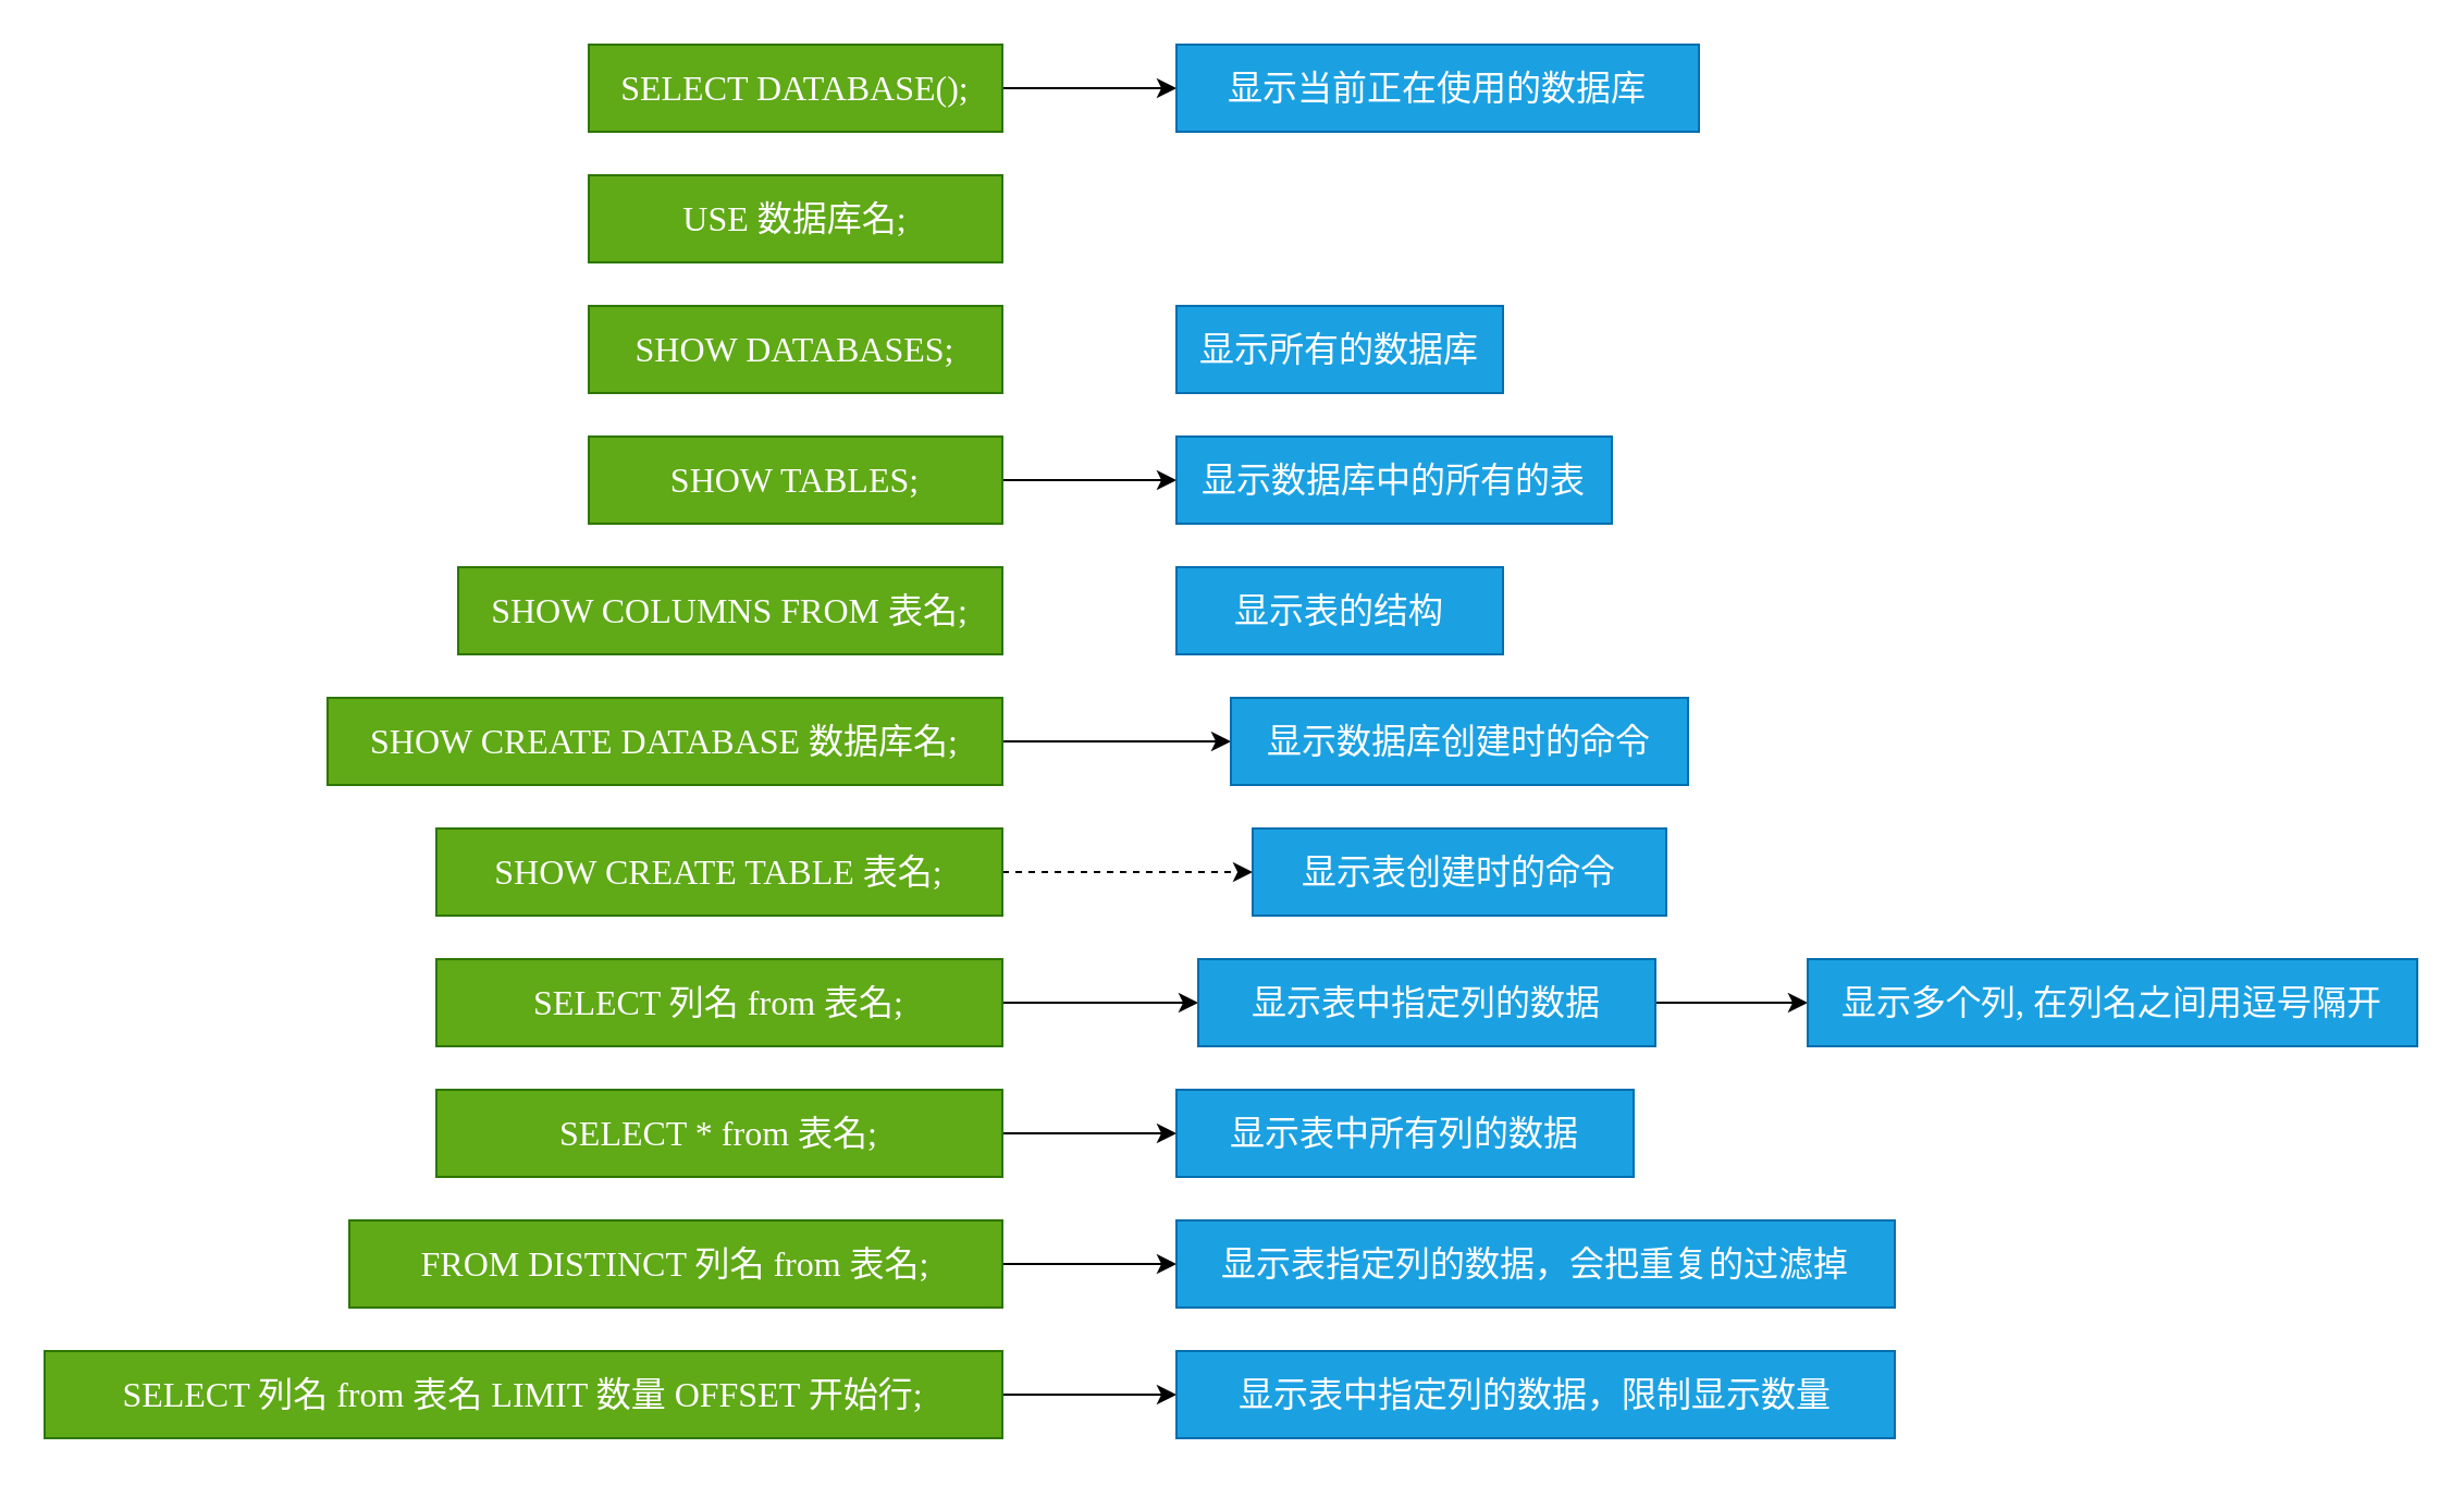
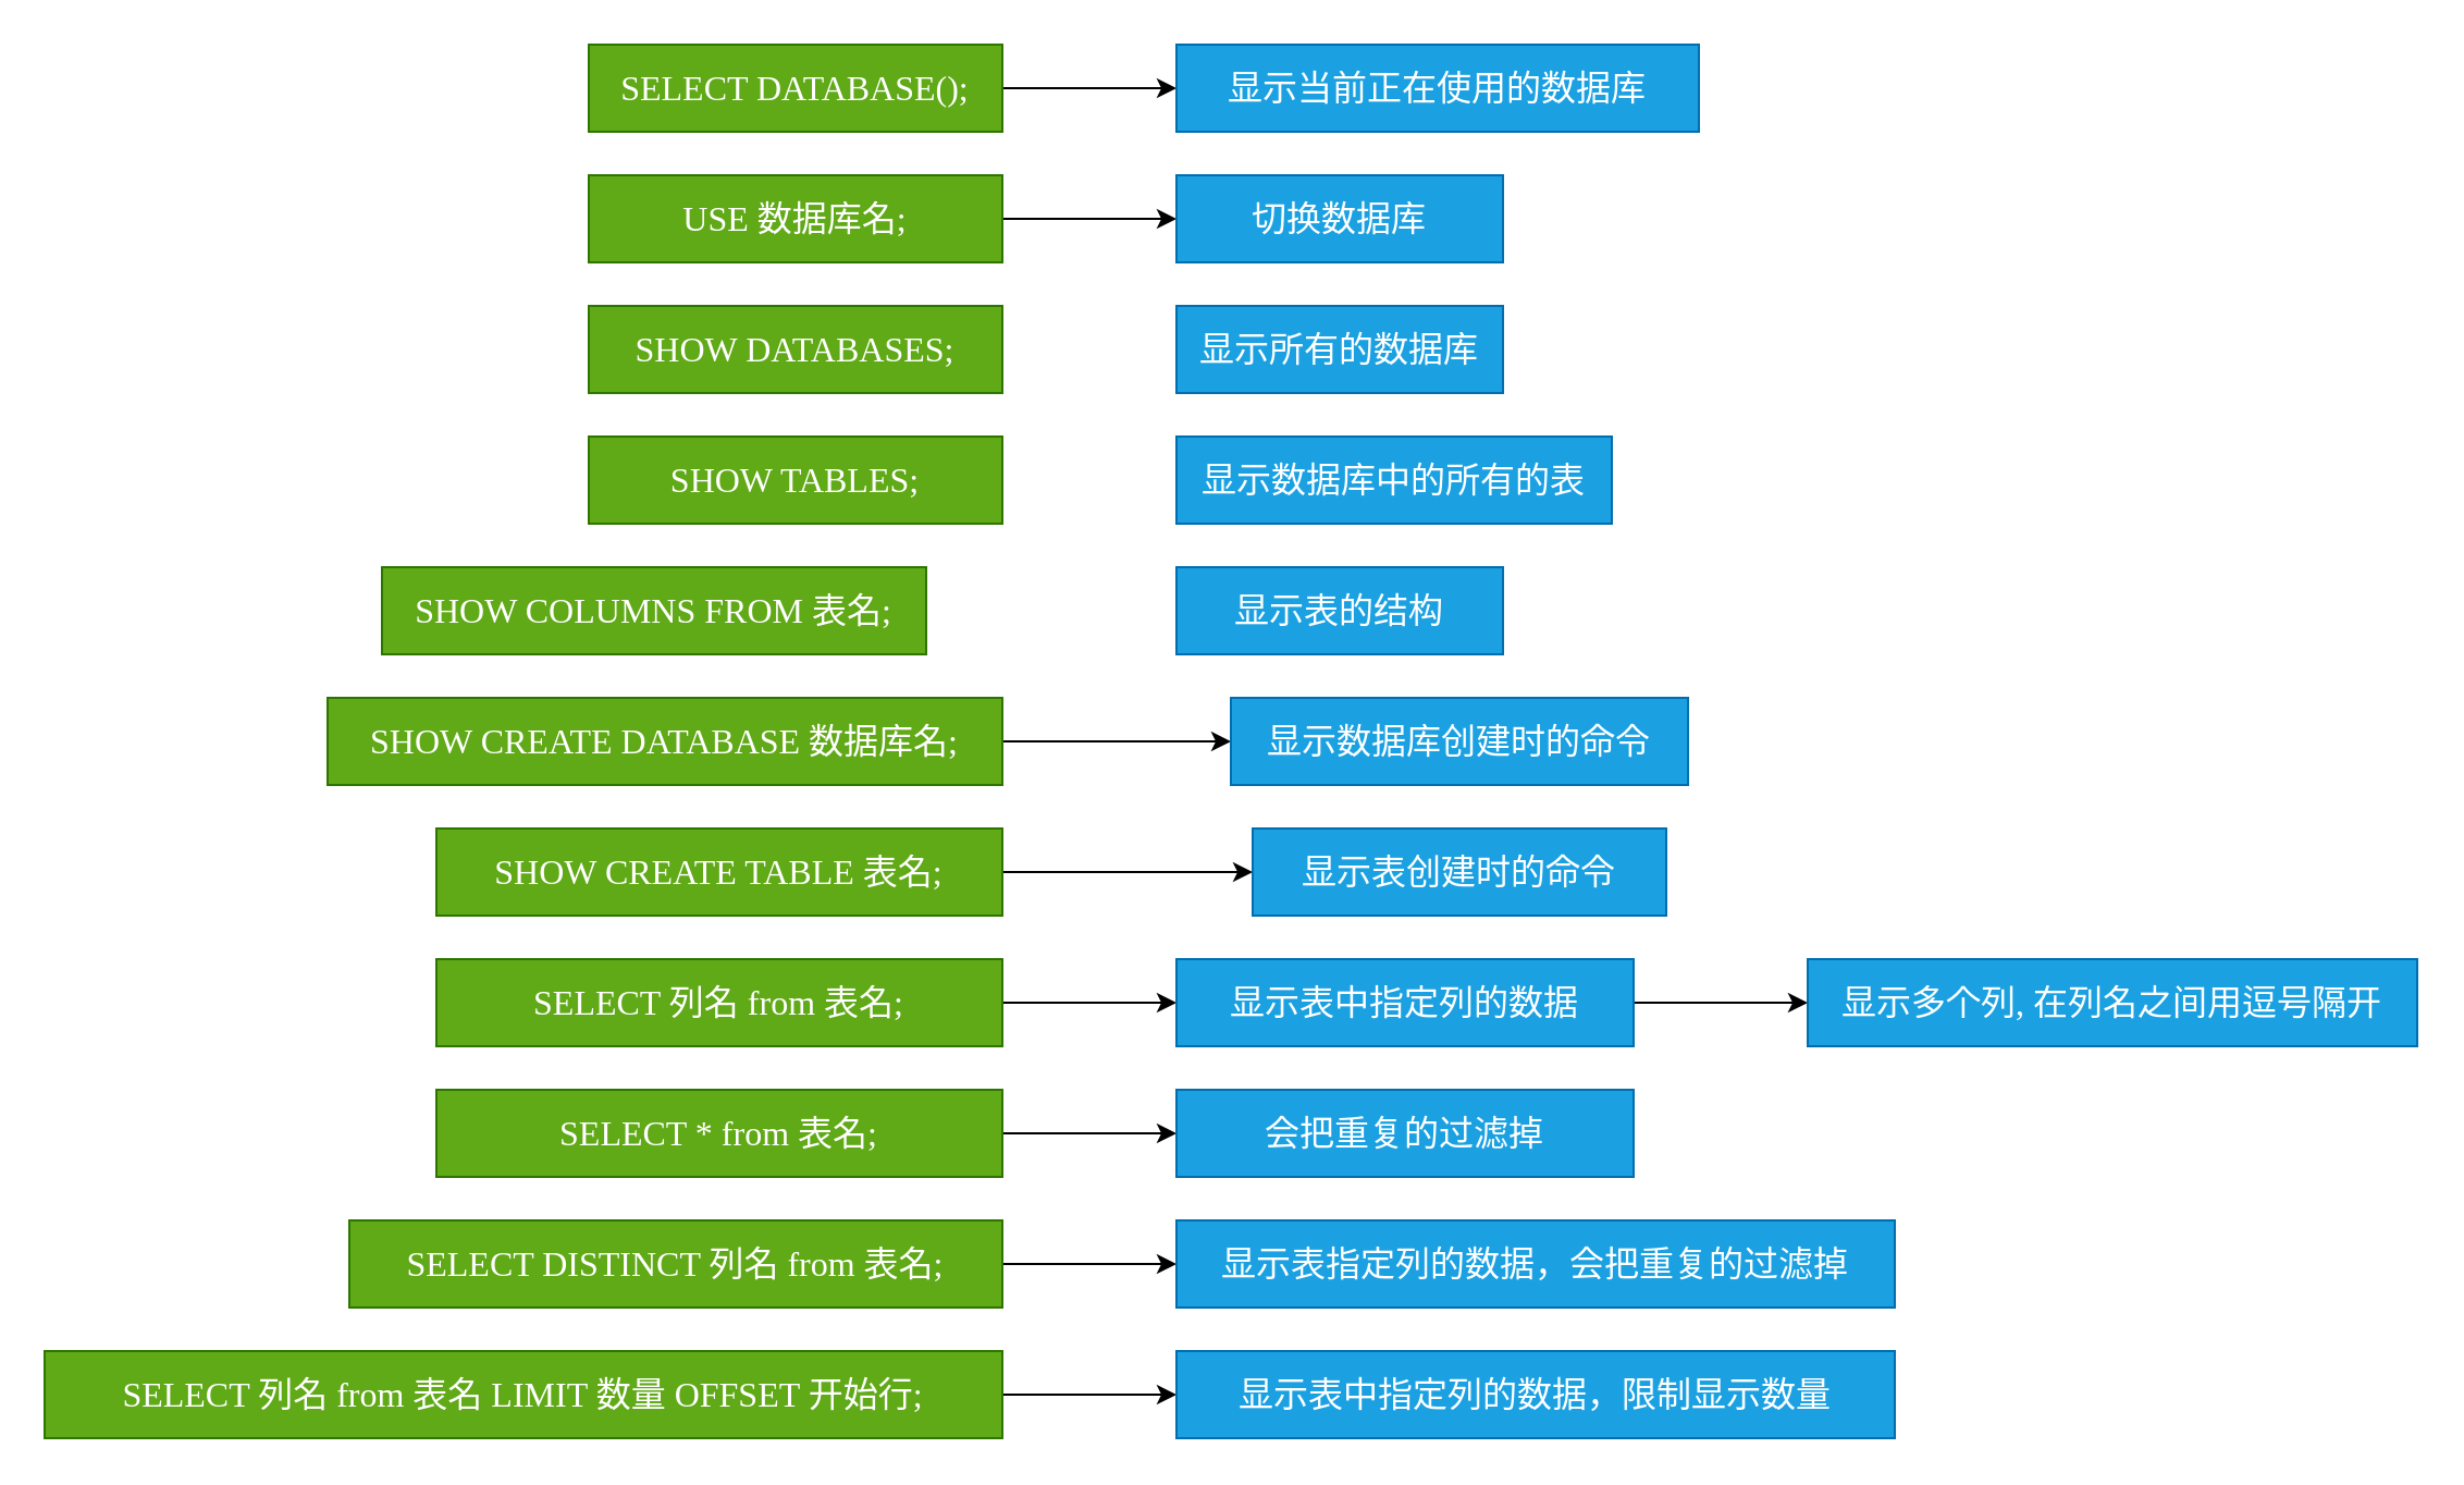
  <mxCell id="0" />
  <mxCell id="1" parent="0" />
  <mxCell id="2" value="" style="edgeStyle=orthogonalEdgeStyle;rounded=0;orthogonalLoop=1;jettySize=auto;html=1;fontFamily=Verdana;fontSize=16;" edge="1" parent="1" source="3" target="4"><mxGeometry relative="1" as="geometry" /></mxCell>
  <mxCell id="3" value="SELECT DATABASE();" style="text;html=1;strokeColor=#2D7600;fillColor=#60a917;align=center;verticalAlign=middle;whiteSpace=wrap;rounded=0;fontSize=16;fontColor=#ffffff;fontFamily=Verdana;" vertex="1" parent="1"><mxGeometry x="270" y="20" width="190" height="40" as="geometry" /></mxCell>
  <mxCell id="4" value="显示当前正在使用的数据库" style="text;html=1;strokeColor=#006EAF;fillColor=#1ba1e2;align=center;verticalAlign=middle;whiteSpace=wrap;rounded=0;fontSize=16;fontColor=#ffffff;fontFamily=Verdana;" vertex="1" parent="1"><mxGeometry x="540" y="20" width="240" height="40" as="geometry" /></mxCell>
+ <mxCell id="5" value="" style="edgeStyle=orthogonalEdgeStyle;rounded=0;orthogonalLoop=1;jettySize=auto;html=1;fontFamily=Verdana;fontSize=16;" edge="1" source="6" target="7" parent="1"><mxGeometry relative="1" as="geometry" /></mxCell>
  <mxCell id="6" value="USE 数据库名;" style="text;html=1;strokeColor=#2D7600;fillColor=#60a917;align=center;verticalAlign=middle;whiteSpace=wrap;rounded=0;fontSize=16;fontColor=#ffffff;fontFamily=Verdana;" vertex="1" parent="1"><mxGeometry x="270" y="80" width="190" height="40" as="geometry" /></mxCell>
+ <mxCell id="7" value="切换数据库" style="text;html=1;strokeColor=#006EAF;fillColor=#1ba1e2;align=center;verticalAlign=middle;whiteSpace=wrap;rounded=0;fontSize=16;fontColor=#ffffff;fontFamily=Verdana;" vertex="1" parent="1"><mxGeometry x="540" y="80" width="150" height="40" as="geometry" /></mxCell>
  <mxCell id="8" value="SHOW DATABASES;" style="text;html=1;strokeColor=#2D7600;fillColor=#60a917;align=center;verticalAlign=middle;whiteSpace=wrap;rounded=0;fontSize=16;fontColor=#ffffff;fontFamily=Verdana;" vertex="1" parent="1"><mxGeometry x="270" y="140" width="190" height="40" as="geometry" /></mxCell>
  <mxCell id="9" value="显示所有的数据库" style="text;html=1;strokeColor=#006EAF;fillColor=#1ba1e2;align=center;verticalAlign=middle;whiteSpace=wrap;rounded=0;fontSize=16;fontColor=#ffffff;fontFamily=Verdana;" vertex="1" parent="1"><mxGeometry x="540" y="140" width="150" height="40" as="geometry" /></mxCell>
- <mxCell id="10" value="" style="edgeStyle=orthogonalEdgeStyle;rounded=0;orthogonalLoop=1;jettySize=auto;html=1;fontFamily=Verdana;fontSize=16;" edge="1" source="11" target="12" parent="1"><mxGeometry relative="1" as="geometry" /></mxCell>
  <mxCell id="11" value="SHOW TABLES;" style="text;html=1;strokeColor=#2D7600;fillColor=#60a917;align=center;verticalAlign=middle;whiteSpace=wrap;rounded=0;fontSize=16;fontColor=#ffffff;fontFamily=Verdana;" vertex="1" parent="1"><mxGeometry x="270" y="200" width="190" height="40" as="geometry" /></mxCell>
  <mxCell id="12" value="显示数据库中的所有的表" style="text;html=1;strokeColor=#006EAF;fillColor=#1ba1e2;align=center;verticalAlign=middle;whiteSpace=wrap;rounded=0;fontSize=16;fontColor=#ffffff;fontFamily=Verdana;" vertex="1" parent="1"><mxGeometry x="540" y="200" width="200" height="40" as="geometry" /></mxCell>
- <mxCell id="13" value="SHOW COLUMNS FROM 表名;" style="text;html=1;strokeColor=#2D7600;fillColor=#60a917;align=center;verticalAlign=middle;whiteSpace=wrap;rounded=0;fontSize=16;fontColor=#ffffff;fontFamily=Verdana;" vertex="1" parent="1"><mxGeometry x="210" y="260" width="250" height="40" as="geometry" /></mxCell>
+ <mxCell id="13" value="SHOW COLUMNS FROM 表名;" style="text;html=1;strokeColor=#2D7600;fillColor=#60a917;align=center;verticalAlign=middle;whiteSpace=wrap;rounded=0;fontSize=16;fontColor=#ffffff;fontFamily=Verdana;" vertex="1" parent="1"><mxGeometry x="175" y="260" width="250" height="40" as="geometry" /></mxCell>
  <mxCell id="14" value="显示表的结构" style="text;html=1;strokeColor=#006EAF;fillColor=#1ba1e2;align=center;verticalAlign=middle;whiteSpace=wrap;rounded=0;fontSize=16;fontColor=#ffffff;fontFamily=Verdana;" vertex="1" parent="1"><mxGeometry x="540" y="260" width="150" height="40" as="geometry" /></mxCell>
  <mxCell id="15" value="" style="edgeStyle=orthogonalEdgeStyle;rounded=0;orthogonalLoop=1;jettySize=auto;html=1;fontFamily=Verdana;fontSize=16;" edge="1" source="16" target="17" parent="1"><mxGeometry relative="1" as="geometry" /></mxCell>
  <mxCell id="16" value="SHOW CREATE DATABASE 数据库名;" style="text;html=1;strokeColor=#2D7600;fillColor=#60a917;align=center;verticalAlign=middle;whiteSpace=wrap;rounded=0;fontSize=16;fontColor=#ffffff;fontFamily=Verdana;" vertex="1" parent="1"><mxGeometry x="150" y="320" width="310" height="40" as="geometry" /></mxCell>
  <mxCell id="17" value="显示数据库创建时的命令" style="text;html=1;strokeColor=#006EAF;fillColor=#1ba1e2;align=center;verticalAlign=middle;whiteSpace=wrap;rounded=0;fontSize=16;fontColor=#ffffff;fontFamily=Verdana;" vertex="1" parent="1"><mxGeometry x="565" y="320" width="210" height="40" as="geometry" /></mxCell>
- <mxCell id="18" value="" style="edgeStyle=orthogonalEdgeStyle;rounded=0;orthogonalLoop=1;jettySize=auto;html=1;fontFamily=Verdana;fontSize=16;dashed=1;" edge="1" source="19" target="20" parent="1"><mxGeometry relative="1" as="geometry" /></mxCell>
+ <mxCell id="18" value="" style="edgeStyle=orthogonalEdgeStyle;rounded=0;orthogonalLoop=1;jettySize=auto;html=1;fontFamily=Verdana;fontSize=16;" edge="1" source="19" target="20" parent="1"><mxGeometry relative="1" as="geometry" /></mxCell>
  <mxCell id="19" value="SHOW CREATE TABLE 表名;" style="text;html=1;strokeColor=#2D7600;fillColor=#60a917;align=center;verticalAlign=middle;whiteSpace=wrap;rounded=0;fontSize=16;fontColor=#ffffff;fontFamily=Verdana;" vertex="1" parent="1"><mxGeometry x="200" y="380" width="260" height="40" as="geometry" /></mxCell>
  <mxCell id="20" value="显示表创建时的命令" style="text;html=1;strokeColor=#006EAF;fillColor=#1ba1e2;align=center;verticalAlign=middle;whiteSpace=wrap;rounded=0;fontSize=16;fontColor=#ffffff;fontFamily=Verdana;" vertex="1" parent="1"><mxGeometry x="575" y="380" width="190" height="40" as="geometry" /></mxCell>
  <mxCell id="21" value="" style="edgeStyle=orthogonalEdgeStyle;rounded=0;orthogonalLoop=1;jettySize=auto;html=1;fontFamily=Verdana;fontSize=16;" edge="1" source="22" target="24" parent="1"><mxGeometry relative="1" as="geometry" /></mxCell>
  <mxCell id="22" value="SELECT 列名 from 表名;" style="text;html=1;strokeColor=#2D7600;fillColor=#60a917;align=center;verticalAlign=middle;whiteSpace=wrap;rounded=0;fontSize=16;fontColor=#ffffff;fontFamily=Verdana;" vertex="1" parent="1"><mxGeometry x="200" y="440" width="260" height="40" as="geometry" /></mxCell>
  <mxCell id="23" value="" style="edgeStyle=orthogonalEdgeStyle;rounded=0;orthogonalLoop=1;jettySize=auto;html=1;fontFamily=Verdana;fontSize=16;" edge="1" parent="1" source="24" target="25"><mxGeometry relative="1" as="geometry" /></mxCell>
- <mxCell id="24" value="显示表中指定列的数据" style="text;html=1;strokeColor=#006EAF;fillColor=#1ba1e2;align=center;verticalAlign=middle;whiteSpace=wrap;rounded=0;fontSize=16;fontColor=#ffffff;fontFamily=Verdana;" vertex="1" parent="1"><mxGeometry x="550" y="440" width="210" height="40" as="geometry" /></mxCell>
+ <mxCell id="24" value="显示表中指定列的数据" style="text;html=1;strokeColor=#006EAF;fillColor=#1ba1e2;align=center;verticalAlign=middle;whiteSpace=wrap;rounded=0;fontSize=16;fontColor=#ffffff;fontFamily=Verdana;" vertex="1" parent="1"><mxGeometry x="540" y="440" width="210" height="40" as="geometry" /></mxCell>
  <mxCell id="25" value="显示多个列, 在列名之间用逗号隔开" style="text;html=1;strokeColor=#006EAF;fillColor=#1ba1e2;align=center;verticalAlign=middle;whiteSpace=wrap;rounded=0;fontSize=16;fontColor=#ffffff;fontFamily=Verdana;" vertex="1" parent="1"><mxGeometry x="830" y="440" width="280" height="40" as="geometry" /></mxCell>
  <mxCell id="26" value="" style="edgeStyle=orthogonalEdgeStyle;rounded=0;orthogonalLoop=1;jettySize=auto;html=1;fontFamily=Verdana;fontSize=16;" edge="1" source="27" target="28" parent="1"><mxGeometry relative="1" as="geometry" /></mxCell>
  <mxCell id="27" value="SELECT * from 表名;" style="text;html=1;strokeColor=#2D7600;fillColor=#60a917;align=center;verticalAlign=middle;whiteSpace=wrap;rounded=0;fontSize=16;fontColor=#ffffff;fontFamily=Verdana;" vertex="1" parent="1"><mxGeometry x="200" y="500" width="260" height="40" as="geometry" /></mxCell>
- <mxCell id="28" value="显示表中所有列的数据" style="text;html=1;strokeColor=#006EAF;fillColor=#1ba1e2;align=center;verticalAlign=middle;whiteSpace=wrap;rounded=0;fontSize=16;fontColor=#ffffff;fontFamily=Verdana;" vertex="1" parent="1"><mxGeometry x="540" y="500" width="210" height="40" as="geometry" /></mxCell>
+ <mxCell id="28" value="会把重复的过滤掉" style="text;html=1;strokeColor=#006EAF;fillColor=#1ba1e2;align=center;verticalAlign=middle;whiteSpace=wrap;rounded=0;fontSize=16;fontColor=#ffffff;fontFamily=Verdana;" vertex="1" parent="1"><mxGeometry x="540" y="500" width="210" height="40" as="geometry" /></mxCell>
  <mxCell id="29" value="" style="edgeStyle=orthogonalEdgeStyle;rounded=0;orthogonalLoop=1;jettySize=auto;html=1;fontFamily=Verdana;fontSize=16;" edge="1" source="30" target="31" parent="1"><mxGeometry relative="1" as="geometry" /></mxCell>
- <mxCell id="30" value="FROM DISTINCT 列名 from 表名;" style="text;html=1;strokeColor=#2D7600;fillColor=#60a917;align=center;verticalAlign=middle;whiteSpace=wrap;rounded=0;fontSize=16;fontColor=#ffffff;fontFamily=Verdana;" vertex="1" parent="1"><mxGeometry x="160" y="560" width="300" height="40" as="geometry" /></mxCell>
+ <mxCell id="30" value="SELECT DISTINCT 列名 from 表名;" style="text;html=1;strokeColor=#2D7600;fillColor=#60a917;align=center;verticalAlign=middle;whiteSpace=wrap;rounded=0;fontSize=16;fontColor=#ffffff;fontFamily=Verdana;" vertex="1" parent="1"><mxGeometry x="160" y="560" width="300" height="40" as="geometry" /></mxCell>
  <mxCell id="31" value="显示表指定列的数据，会把重复的过滤掉" style="text;html=1;strokeColor=#006EAF;fillColor=#1ba1e2;align=center;verticalAlign=middle;whiteSpace=wrap;rounded=0;fontSize=16;fontColor=#ffffff;fontFamily=Verdana;" vertex="1" parent="1"><mxGeometry x="540" y="560" width="330" height="40" as="geometry" /></mxCell>
  <mxCell id="32" value="" style="edgeStyle=orthogonalEdgeStyle;rounded=0;orthogonalLoop=1;jettySize=auto;html=1;fontFamily=Verdana;fontSize=16;" edge="1" source="33" target="34" parent="1"><mxGeometry relative="1" as="geometry" /></mxCell>
  <mxCell id="33" value="SELECT 列名 from 表名 LIMIT 数量 OFFSET 开始行;" style="text;html=1;strokeColor=#2D7600;fillColor=#60a917;align=center;verticalAlign=middle;whiteSpace=wrap;rounded=0;fontSize=16;fontColor=#ffffff;fontFamily=Verdana;" vertex="1" parent="1"><mxGeometry x="20" y="620" width="440" height="40" as="geometry" /></mxCell>
  <mxCell id="34" value="显示表中指定列的数据，限制显示数量" style="text;html=1;strokeColor=#006EAF;fillColor=#1ba1e2;align=center;verticalAlign=middle;whiteSpace=wrap;rounded=0;fontSize=16;fontColor=#ffffff;fontFamily=Verdana;" vertex="1" parent="1"><mxGeometry x="540" y="620" width="330" height="40" as="geometry" /></mxCell>
